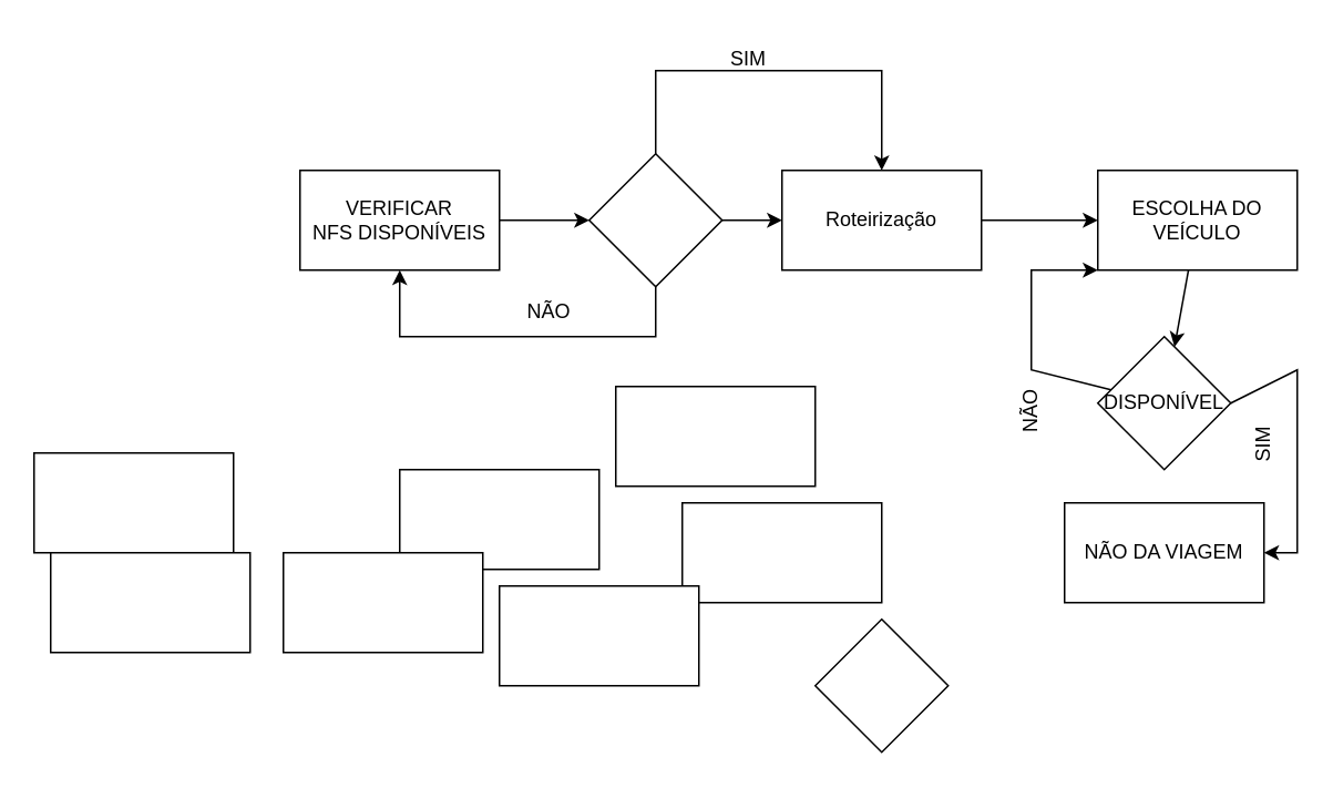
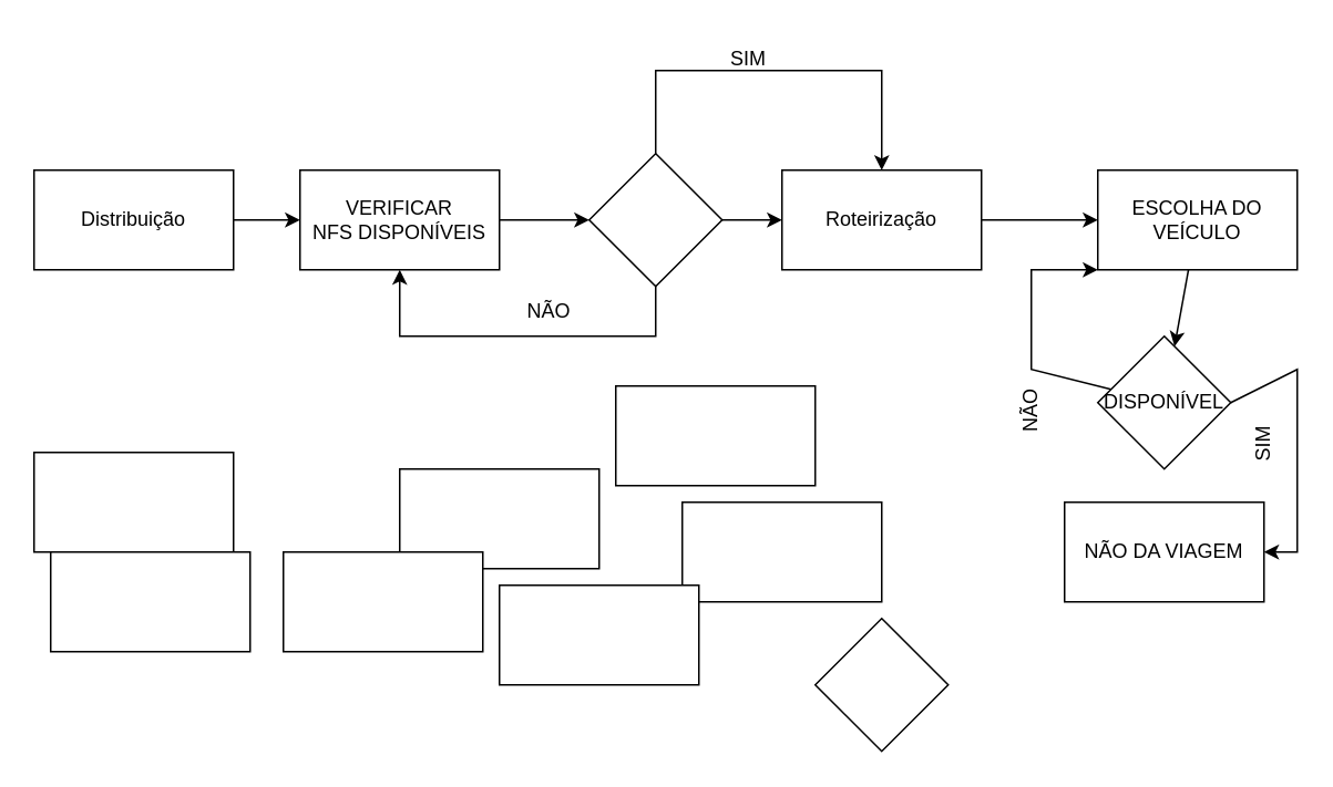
  <mxCell id="0" />
  <mxCell id="1" parent="0" />
+ <mxCell id="2" value="Distribuição" style="rounded=0;whiteSpace=wrap;html=1;" vertex="1" parent="1"><mxGeometry x="20" y="102" width="120" height="60" as="geometry" /></mxCell>
  <mxCell id="3" value="" style="edgeStyle=none;rounded=0;orthogonalLoop=1;jettySize=auto;html=1;" edge="1" parent="1" source="4" target="11"><mxGeometry relative="1" as="geometry" /></mxCell>
  <mxCell id="4" value="Roteirização" style="rounded=0;whiteSpace=wrap;html=1;" vertex="1" parent="1"><mxGeometry x="470" y="102" width="120" height="60" as="geometry" /></mxCell>
  <mxCell id="5" value="NÃO DA VIAGEM" style="rounded=0;whiteSpace=wrap;html=1;" vertex="1" parent="1"><mxGeometry x="640" y="302" width="120" height="60" as="geometry" /></mxCell>
  <mxCell id="6" value="" style="edgeStyle=none;rounded=0;orthogonalLoop=1;jettySize=auto;html=1;" edge="1" parent="1" source="7" target="18"><mxGeometry relative="1" as="geometry" /></mxCell>
  <mxCell id="7" value="VERIFICAR&lt;br&gt;NFS DISPONÍVEIS" style="rounded=0;whiteSpace=wrap;html=1;" vertex="1" parent="1"><mxGeometry x="180" y="102" width="120" height="60" as="geometry" /></mxCell>
  <mxCell id="8" value="" style="rounded=0;whiteSpace=wrap;html=1;" vertex="1" parent="1"><mxGeometry x="370" y="232" width="120" height="60" as="geometry" /></mxCell>
  <mxCell id="9" value="" style="rounded=0;whiteSpace=wrap;html=1;" vertex="1" parent="1"><mxGeometry x="410" y="302" width="120" height="60" as="geometry" /></mxCell>
  <mxCell id="10" value="" style="edgeStyle=none;rounded=0;orthogonalLoop=1;jettySize=auto;html=1;" edge="1" parent="1" source="11" target="21"><mxGeometry relative="1" as="geometry" /></mxCell>
  <mxCell id="11" value="ESCOLHA DO VEÍCULO" style="rounded=0;whiteSpace=wrap;html=1;" vertex="1" parent="1"><mxGeometry x="660" y="102" width="120" height="60" as="geometry" /></mxCell>
  <mxCell id="12" value="" style="rounded=0;whiteSpace=wrap;html=1;" vertex="1" parent="1"><mxGeometry x="240" y="282" width="120" height="60" as="geometry" /></mxCell>
  <mxCell id="13" value="" style="rounded=0;whiteSpace=wrap;html=1;" vertex="1" parent="1"><mxGeometry x="20" y="272" width="120" height="60" as="geometry" /></mxCell>
  <mxCell id="14" value="" style="rounded=0;whiteSpace=wrap;html=1;" vertex="1" parent="1"><mxGeometry x="30" y="332" width="120" height="60" as="geometry" /></mxCell>
  <mxCell id="15" value="" style="rounded=0;whiteSpace=wrap;html=1;" vertex="1" parent="1"><mxGeometry x="170" y="332" width="120" height="60" as="geometry" /></mxCell>
  <mxCell id="16" value="" style="rounded=0;whiteSpace=wrap;html=1;" vertex="1" parent="1"><mxGeometry x="300" y="352" width="120" height="60" as="geometry" /></mxCell>
  <mxCell id="17" value="" style="edgeStyle=none;rounded=0;orthogonalLoop=1;jettySize=auto;html=1;" edge="1" parent="1" source="18" target="4"><mxGeometry relative="1" as="geometry" /></mxCell>
  <mxCell id="18" value="" style="rhombus;whiteSpace=wrap;html=1;" vertex="1" parent="1"><mxGeometry x="354" y="92" width="80" height="80" as="geometry" /></mxCell>
  <mxCell id="19" style="edgeStyle=none;rounded=0;orthogonalLoop=1;jettySize=auto;html=1;exitX=1;exitY=0.5;exitDx=0;exitDy=0;entryX=1;entryY=0.5;entryDx=0;entryDy=0;" edge="1" parent="1" source="21" target="5"><mxGeometry relative="1" as="geometry"><mxPoint x="770" y="332" as="targetPoint" /><Array as="points"><mxPoint x="780" y="222" /><mxPoint x="780" y="332" /></Array></mxGeometry></mxCell>
  <mxCell id="20" style="edgeStyle=none;rounded=0;orthogonalLoop=1;jettySize=auto;html=1;entryX=0;entryY=1;entryDx=0;entryDy=0;" edge="1" parent="1" source="21" target="11"><mxGeometry relative="1" as="geometry"><Array as="points"><mxPoint x="620" y="222" /><mxPoint x="620" y="162" /></Array></mxGeometry></mxCell>
  <mxCell id="21" value="DISPONÍVEL" style="rhombus;whiteSpace=wrap;html=1;" vertex="1" parent="1"><mxGeometry x="660" y="202" width="80" height="80" as="geometry" /></mxCell>
  <mxCell id="22" value="" style="rhombus;whiteSpace=wrap;html=1;" vertex="1" parent="1"><mxGeometry x="490" y="372" width="80" height="80" as="geometry" /></mxCell>
  <mxCell id="23" value="" style="endArrow=classic;html=1;rounded=0;exitX=0.5;exitY=1;exitDx=0;exitDy=0;entryX=0.5;entryY=1;entryDx=0;entryDy=0;" edge="1" parent="1" source="18" target="7"><mxGeometry width="50" height="50" relative="1" as="geometry"><mxPoint x="370" y="272" as="sourcePoint" /><mxPoint x="420" y="222" as="targetPoint" /><Array as="points"><mxPoint x="394" y="202" /><mxPoint x="270" y="202" /><mxPoint x="240" y="202" /></Array></mxGeometry></mxCell>
  <mxCell id="24" value="" style="endArrow=classic;html=1;rounded=0;exitX=0.5;exitY=0;exitDx=0;exitDy=0;entryX=0.5;entryY=0;entryDx=0;entryDy=0;" edge="1" parent="1" source="18" target="4"><mxGeometry width="50" height="50" relative="1" as="geometry"><mxPoint x="370" y="272" as="sourcePoint" /><mxPoint x="420" y="222" as="targetPoint" /><Array as="points"><mxPoint x="394" y="42" /><mxPoint x="510" y="42" /><mxPoint x="530" y="42" /></Array></mxGeometry></mxCell>
  <mxCell id="25" value="SIM" style="text;html=1;strokeColor=none;fillColor=none;align=center;verticalAlign=middle;whiteSpace=wrap;rounded=0;" vertex="1" parent="1"><mxGeometry x="420" y="20" width="60" height="30" as="geometry" /></mxCell>
  <mxCell id="26" value="NÃO" style="text;html=1;strokeColor=none;fillColor=none;align=center;verticalAlign=middle;whiteSpace=wrap;rounded=0;" vertex="1" parent="1"><mxGeometry x="300" y="172" width="60" height="30" as="geometry" /></mxCell>
+ <mxCell id="27" value="" style="endArrow=classic;html=1;rounded=0;exitX=1;exitY=0.5;exitDx=0;exitDy=0;entryX=0;entryY=0.5;entryDx=0;entryDy=0;" edge="1" parent="1" source="2" target="7"><mxGeometry width="50" height="50" relative="1" as="geometry"><mxPoint x="370" y="262" as="sourcePoint" /><mxPoint x="420" y="212" as="targetPoint" /></mxGeometry></mxCell>
  <mxCell id="28" value="SIM" style="text;html=1;strokeColor=none;fillColor=none;align=center;verticalAlign=middle;whiteSpace=wrap;rounded=0;horizontal=0;" vertex="1" parent="1"><mxGeometry x="750" y="242" width="20" height="50" as="geometry" /></mxCell>
  <mxCell id="29" value="NÃO" style="text;html=1;strokeColor=none;fillColor=none;align=center;verticalAlign=middle;whiteSpace=wrap;rounded=0;horizontal=0;" vertex="1" parent="1"><mxGeometry x="610" y="222" width="20" height="50" as="geometry" /></mxCell>
